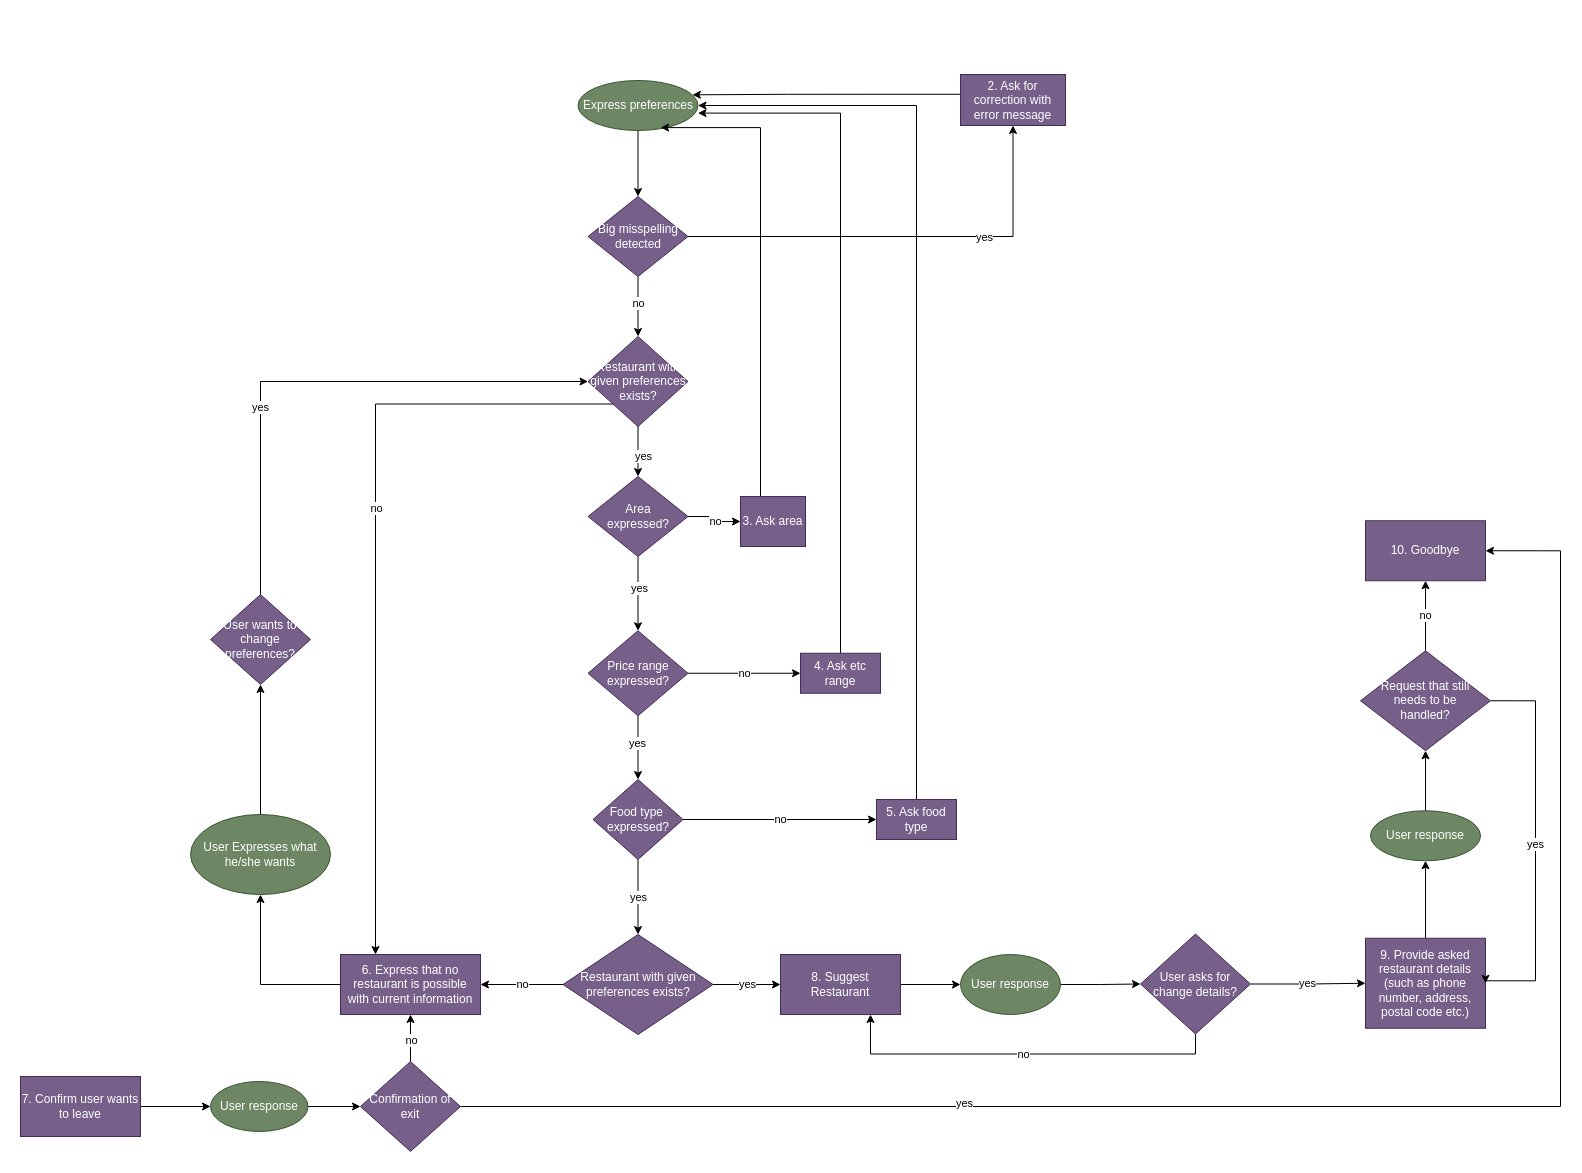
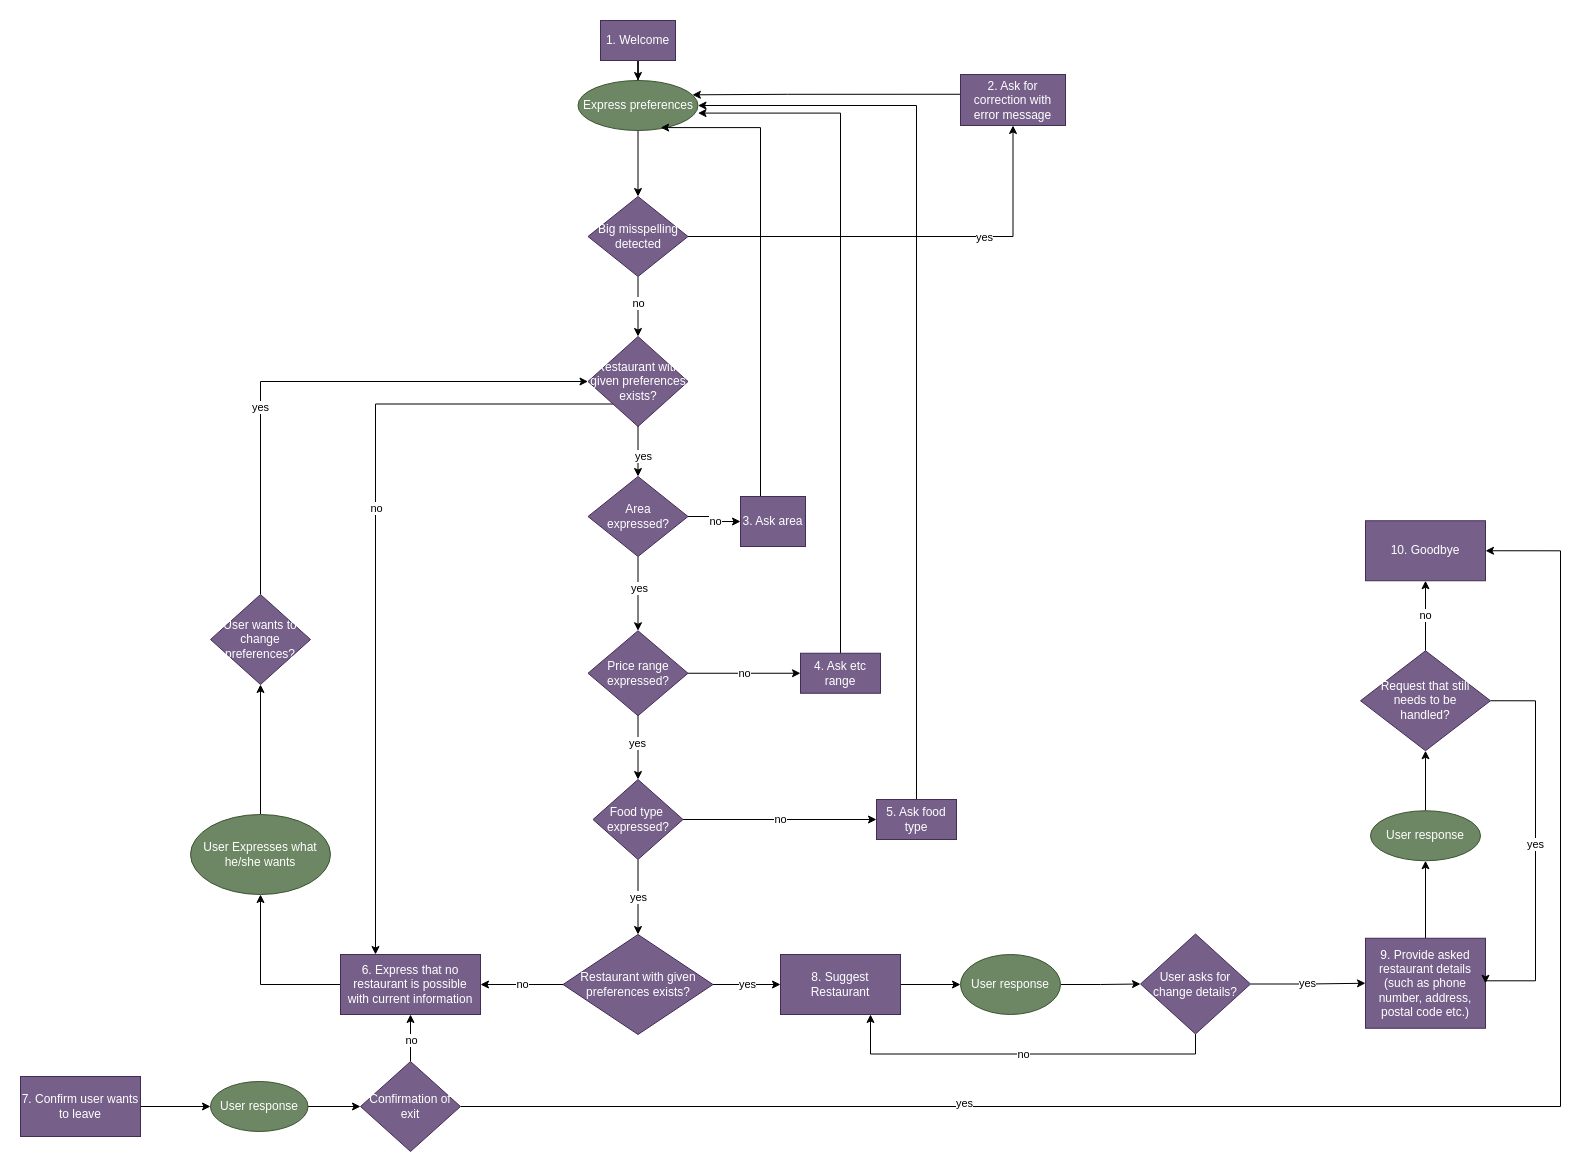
  <mxCell id="0" />
  <mxCell id="1" parent="0" />
+ <mxCell id="2" style="edgeStyle=orthogonalEdgeStyle;rounded=0;orthogonalLoop=1;jettySize=auto;html=1;" parent="1" source="3" target="7" edge="1"><mxGeometry relative="1" as="geometry" /></mxCell>
+ <mxCell id="3" value="1. Welcome" style="rounded=0;whiteSpace=wrap;html=1;fillColor=#76608a;strokeColor=#432D57;fontColor=#ffffff;" parent="1" vertex="1"><mxGeometry x="600" y="20" width="75" height="40" as="geometry" /></mxCell>
  <mxCell id="4" style="edgeStyle=orthogonalEdgeStyle;rounded=0;orthogonalLoop=1;jettySize=auto;html=1;" parent="1" source="5" target="25" edge="1"><mxGeometry relative="1" as="geometry" /></mxCell>
  <mxCell id="5" value="8. Suggest&lt;br&gt;Restaurant" style="rounded=0;whiteSpace=wrap;html=1;fillColor=#76608a;fontColor=#ffffff;strokeColor=#432D57;" parent="1" vertex="1"><mxGeometry x="780" y="954" width="120" height="60" as="geometry" /></mxCell>
  <mxCell id="6" style="edgeStyle=orthogonalEdgeStyle;rounded=0;orthogonalLoop=1;jettySize=auto;html=1;exitX=0.5;exitY=1;exitDx=0;exitDy=0;entryX=0.5;entryY=0;entryDx=0;entryDy=0;" edge="1" parent="1" source="7" target="68"><mxGeometry relative="1" as="geometry" /></mxCell>
  <mxCell id="7" value="Express preferences" style="ellipse;whiteSpace=wrap;html=1;fillColor=#6d8764;fontColor=#ffffff;strokeColor=#3A5431;" parent="1" vertex="1"><mxGeometry x="577.5" y="80" width="120" height="50" as="geometry" /></mxCell>
  <mxCell id="8" style="edgeStyle=orthogonalEdgeStyle;rounded=0;orthogonalLoop=1;jettySize=auto;html=1;exitX=0.5;exitY=1;exitDx=0;exitDy=0;entryX=0.5;entryY=0;entryDx=0;entryDy=0;" parent="1" source="12" target="14" edge="1"><mxGeometry relative="1" as="geometry"><mxPoint x="637.5" y="508" as="targetPoint" /></mxGeometry></mxCell>
  <mxCell id="9" value="yes" style="edgeLabel;html=1;align=center;verticalAlign=middle;resizable=0;points=[];" parent="8" vertex="1" connectable="0"><mxGeometry x="-0.163" y="1" relative="1" as="geometry"><mxPoint as="offset" /></mxGeometry></mxCell>
  <mxCell id="10" style="edgeStyle=orthogonalEdgeStyle;rounded=0;orthogonalLoop=1;jettySize=auto;html=1;exitX=1;exitY=0.5;exitDx=0;exitDy=0;entryX=0;entryY=0.5;entryDx=0;entryDy=0;" edge="1" parent="1" source="12" target="19"><mxGeometry relative="1" as="geometry" /></mxCell>
  <mxCell id="11" value="no" style="edgeLabel;html=1;align=center;verticalAlign=middle;resizable=0;points=[];" vertex="1" connectable="0" parent="10"><mxGeometry x="0.092" y="1" relative="1" as="geometry"><mxPoint x="1" as="offset" /></mxGeometry></mxCell>
  <mxCell id="12" value="Area&lt;br&gt;expressed?" style="rhombus;whiteSpace=wrap;html=1;fillColor=#76608a;fontColor=#ffffff;strokeColor=#432D57;" parent="1" vertex="1"><mxGeometry x="587.5" y="476" width="100" height="80" as="geometry" /></mxCell>
  <mxCell id="13" value="no" style="edgeStyle=orthogonalEdgeStyle;rounded=0;orthogonalLoop=1;jettySize=auto;html=1;" parent="1" source="14" target="21" edge="1"><mxGeometry relative="1" as="geometry" /></mxCell>
  <mxCell id="14" value="Price range&lt;br&gt;expressed?" style="rhombus;whiteSpace=wrap;html=1;fillColor=#76608a;fontColor=#ffffff;strokeColor=#432D57;" parent="1" vertex="1"><mxGeometry x="587.5" y="630.25" width="100" height="85" as="geometry" /></mxCell>
  <mxCell id="15" value="no" style="edgeStyle=orthogonalEdgeStyle;rounded=0;orthogonalLoop=1;jettySize=auto;html=1;" parent="1" source="17" target="23" edge="1"><mxGeometry relative="1" as="geometry" /></mxCell>
  <mxCell id="16" value="yes" style="edgeStyle=orthogonalEdgeStyle;rounded=0;orthogonalLoop=1;jettySize=auto;html=1;entryX=0.5;entryY=0;entryDx=0;entryDy=0;" parent="1" source="17" target="28" edge="1"><mxGeometry relative="1" as="geometry"><mxPoint x="840" y="744" as="targetPoint" /></mxGeometry></mxCell>
  <mxCell id="17" value="Food type&amp;nbsp;&lt;br&gt;expressed?" style="rhombus;whiteSpace=wrap;html=1;fillColor=#76608a;fontColor=#ffffff;strokeColor=#432D57;" parent="1" vertex="1"><mxGeometry x="592.5" y="779" width="90" height="80" as="geometry" /></mxCell>
  <mxCell id="18" style="edgeStyle=orthogonalEdgeStyle;rounded=0;orthogonalLoop=1;jettySize=auto;html=1;exitX=0.25;exitY=0;exitDx=0;exitDy=0;entryX=0.689;entryY=0.942;entryDx=0;entryDy=0;entryPerimeter=0;" edge="1" parent="1" source="19" target="7"><mxGeometry relative="1" as="geometry"><Array as="points"><mxPoint x="760" y="127" /></Array></mxGeometry></mxCell>
  <mxCell id="19" value="3. Ask area" style="rounded=0;whiteSpace=wrap;html=1;fillColor=#76608a;fontColor=#ffffff;strokeColor=#432D57;" parent="1" vertex="1"><mxGeometry x="740" y="496" width="65" height="50" as="geometry" /></mxCell>
  <mxCell id="20" style="edgeStyle=orthogonalEdgeStyle;rounded=0;orthogonalLoop=1;jettySize=auto;html=1;exitX=0.5;exitY=0;exitDx=0;exitDy=0;entryX=1;entryY=0.652;entryDx=0;entryDy=0;entryPerimeter=0;" edge="1" parent="1" source="21" target="7"><mxGeometry relative="1" as="geometry"><mxPoint x="840" y="176" as="targetPoint" /></mxGeometry></mxCell>
  <mxCell id="21" value="4. Ask etc range" style="rounded=0;whiteSpace=wrap;html=1;fillColor=#76608a;fontColor=#ffffff;strokeColor=#432D57;" parent="1" vertex="1"><mxGeometry x="800" y="652.75" width="80" height="40" as="geometry" /></mxCell>
  <mxCell id="22" style="edgeStyle=orthogonalEdgeStyle;rounded=0;orthogonalLoop=1;jettySize=auto;html=1;exitX=0.5;exitY=0;exitDx=0;exitDy=0;entryX=1;entryY=0.5;entryDx=0;entryDy=0;" edge="1" parent="1" source="23" target="7"><mxGeometry relative="1" as="geometry" /></mxCell>
  <mxCell id="23" value="5. Ask food type" style="rounded=0;whiteSpace=wrap;html=1;fillColor=#76608a;fontColor=#ffffff;strokeColor=#432D57;" parent="1" vertex="1"><mxGeometry x="876" y="799" width="80" height="40" as="geometry" /></mxCell>
  <mxCell id="24" value="" style="edgeStyle=orthogonalEdgeStyle;rounded=0;orthogonalLoop=1;jettySize=auto;html=1;" parent="1" source="25" target="31" edge="1"><mxGeometry relative="1" as="geometry" /></mxCell>
  <mxCell id="25" value="User response" style="ellipse;whiteSpace=wrap;html=1;fillColor=#6d8764;fontColor=#ffffff;strokeColor=#3A5431;" parent="1" vertex="1"><mxGeometry x="960" y="954" width="100" height="60" as="geometry" /></mxCell>
  <mxCell id="26" value="yes" style="edgeStyle=orthogonalEdgeStyle;rounded=0;orthogonalLoop=1;jettySize=auto;html=1;" parent="1" source="28" target="5" edge="1"><mxGeometry relative="1" as="geometry" /></mxCell>
  <mxCell id="27" value="no" style="edgeStyle=orthogonalEdgeStyle;rounded=0;orthogonalLoop=1;jettySize=auto;html=1;entryX=1;entryY=0.5;entryDx=0;entryDy=0;" parent="1" source="28" target="33" edge="1"><mxGeometry relative="1" as="geometry"><mxPoint x="690" y="784" as="targetPoint" /></mxGeometry></mxCell>
  <mxCell id="28" value="Restaurant with given preferences exists?" style="rhombus;whiteSpace=wrap;html=1;fillColor=#76608a;fontColor=#ffffff;strokeColor=#432D57;" parent="1" vertex="1"><mxGeometry x="562.5" y="934" width="150" height="100" as="geometry" /></mxCell>
  <mxCell id="29" value="yes" style="edgeStyle=orthogonalEdgeStyle;rounded=0;orthogonalLoop=1;jettySize=auto;html=1;entryX=0;entryY=0.5;entryDx=0;entryDy=0;" parent="1" source="31" target="38" edge="1"><mxGeometry relative="1" as="geometry" /></mxCell>
  <mxCell id="30" value="no" style="edgeStyle=orthogonalEdgeStyle;rounded=0;orthogonalLoop=1;jettySize=auto;html=1;exitX=0.5;exitY=1;exitDx=0;exitDy=0;entryX=0.75;entryY=1;entryDx=0;entryDy=0;" parent="1" source="31" target="5" edge="1"><mxGeometry relative="1" as="geometry" /></mxCell>
  <mxCell id="31" value="User asks for change details?" style="rhombus;whiteSpace=wrap;html=1;fillColor=#76608a;fontColor=#ffffff;strokeColor=#432D57;" parent="1" vertex="1"><mxGeometry x="1140" y="933.5" width="110" height="100" as="geometry" /></mxCell>
  <mxCell id="32" value="" style="edgeStyle=orthogonalEdgeStyle;rounded=0;orthogonalLoop=1;jettySize=auto;html=1;" parent="1" source="33" target="35" edge="1"><mxGeometry relative="1" as="geometry" /></mxCell>
  <mxCell id="33" value="6. Express that no restaurant is possible with current information" style="rounded=0;whiteSpace=wrap;html=1;fillColor=#76608a;fontColor=#ffffff;strokeColor=#432D57;" parent="1" vertex="1"><mxGeometry x="340" y="954" width="140" height="60" as="geometry" /></mxCell>
  <mxCell id="34" value="" style="edgeStyle=orthogonalEdgeStyle;rounded=0;orthogonalLoop=1;jettySize=auto;html=1;" parent="1" source="35" target="48" edge="1"><mxGeometry relative="1" as="geometry" /></mxCell>
  <mxCell id="35" value="User Expresses what he/she wants" style="ellipse;whiteSpace=wrap;html=1;fillColor=#6d8764;fontColor=#ffffff;strokeColor=#3A5431;" parent="1" vertex="1"><mxGeometry x="190" y="814" width="140" height="80" as="geometry" /></mxCell>
  <mxCell id="36" value="10. Goodbye" style="rounded=0;whiteSpace=wrap;html=1;fillColor=#76608a;fontColor=#ffffff;strokeColor=#432D57;" parent="1" vertex="1"><mxGeometry x="1365" y="520.25" width="120" height="60" as="geometry" /></mxCell>
  <mxCell id="37" value="" style="edgeStyle=orthogonalEdgeStyle;rounded=0;orthogonalLoop=1;jettySize=auto;html=1;" parent="1" source="38" target="40" edge="1"><mxGeometry relative="1" as="geometry" /></mxCell>
  <mxCell id="38" value="9. Provide asked restaurant details (such as phone number, address, postal code etc.)" style="rounded=0;whiteSpace=wrap;html=1;fillColor=#76608a;fontColor=#ffffff;strokeColor=#432D57;" parent="1" vertex="1"><mxGeometry x="1365" y="937.75" width="120" height="90" as="geometry" /></mxCell>
  <mxCell id="39" value="" style="edgeStyle=orthogonalEdgeStyle;rounded=0;orthogonalLoop=1;jettySize=auto;html=1;" parent="1" source="40" target="43" edge="1"><mxGeometry relative="1" as="geometry" /></mxCell>
  <mxCell id="40" value="User response" style="ellipse;whiteSpace=wrap;html=1;fillColor=#6d8764;fontColor=#ffffff;strokeColor=#3A5431;" parent="1" vertex="1"><mxGeometry x="1370" y="810.25" width="110" height="50" as="geometry" /></mxCell>
  <mxCell id="41" value="no" style="edgeStyle=orthogonalEdgeStyle;rounded=0;orthogonalLoop=1;jettySize=auto;html=1;" parent="1" source="43" target="36" edge="1"><mxGeometry relative="1" as="geometry" /></mxCell>
  <mxCell id="42" value="yes" style="edgeStyle=orthogonalEdgeStyle;rounded=0;orthogonalLoop=1;jettySize=auto;html=1;exitX=1;exitY=0.5;exitDx=0;exitDy=0;entryX=1;entryY=0.5;entryDx=0;entryDy=0;" parent="1" source="43" target="38" edge="1"><mxGeometry relative="1" as="geometry"><Array as="points"><mxPoint x="1535" y="700.25" /><mxPoint x="1535" y="980.25" /></Array></mxGeometry></mxCell>
  <mxCell id="43" value="Request that still &lt;br&gt;needs to be &lt;br&gt;handled?" style="rhombus;whiteSpace=wrap;html=1;fillColor=#76608a;fontColor=#ffffff;strokeColor=#432D57;" parent="1" vertex="1"><mxGeometry x="1360" y="650.25" width="130" height="100" as="geometry" /></mxCell>
  <mxCell id="44" style="edgeStyle=orthogonalEdgeStyle;rounded=0;orthogonalLoop=1;jettySize=auto;html=1;" parent="1" source="14" target="17" edge="1"><mxGeometry relative="1" as="geometry"><mxPoint x="630" y="606" as="sourcePoint" /><mxPoint x="639" y="749" as="targetPoint" /><Array as="points" /></mxGeometry></mxCell>
  <mxCell id="45" value="yes" style="edgeLabel;html=1;align=center;verticalAlign=middle;resizable=0;points=[];" parent="44" vertex="1" connectable="0"><mxGeometry x="-0.156" y="-1" relative="1" as="geometry"><mxPoint as="offset" /></mxGeometry></mxCell>
  <mxCell id="46" style="edgeStyle=orthogonalEdgeStyle;rounded=0;orthogonalLoop=1;jettySize=auto;html=1;exitX=0.5;exitY=0;exitDx=0;exitDy=0;entryX=0;entryY=0.5;entryDx=0;entryDy=0;" parent="1" source="48" target="54" edge="1"><mxGeometry relative="1" as="geometry" /></mxCell>
  <mxCell id="47" value="yes" style="edgeLabel;html=1;align=center;verticalAlign=middle;resizable=0;points=[];" parent="46" vertex="1" connectable="0"><mxGeometry x="-0.301" y="1" relative="1" as="geometry"><mxPoint y="1" as="offset" /></mxGeometry></mxCell>
  <mxCell id="48" value="User wants to change preferences?" style="rhombus;whiteSpace=wrap;html=1;fillColor=#76608a;strokeColor=#432D57;fontColor=#ffffff;" parent="1" vertex="1"><mxGeometry x="210" y="594" width="100" height="90" as="geometry" /></mxCell>
  <mxCell id="49" style="edgeStyle=orthogonalEdgeStyle;rounded=0;orthogonalLoop=1;jettySize=auto;html=1;exitX=0.5;exitY=1;exitDx=0;exitDy=0;entryX=0.5;entryY=0;entryDx=0;entryDy=0;" parent="1" source="54" target="12" edge="1"><mxGeometry relative="1" as="geometry"><Array as="points"><mxPoint x="638" y="356" /><mxPoint x="638" y="356" /></Array></mxGeometry></mxCell>
  <mxCell id="50" value="yes" style="edgeLabel;html=1;align=center;verticalAlign=middle;resizable=0;points=[];" parent="49" vertex="1" connectable="0"><mxGeometry x="-0.372" y="1" relative="1" as="geometry"><mxPoint as="offset" /></mxGeometry></mxCell>
  <mxCell id="51" value="yes" style="edgeLabel;html=1;align=center;verticalAlign=middle;resizable=0;points=[];" vertex="1" connectable="0" parent="49"><mxGeometry x="0.765" y="5" relative="1" as="geometry"><mxPoint y="1" as="offset" /></mxGeometry></mxCell>
  <mxCell id="52" style="edgeStyle=orthogonalEdgeStyle;rounded=0;orthogonalLoop=1;jettySize=auto;html=1;exitX=0;exitY=1;exitDx=0;exitDy=0;entryX=0.25;entryY=0;entryDx=0;entryDy=0;" parent="1" source="54" target="33" edge="1"><mxGeometry relative="1" as="geometry" /></mxCell>
  <mxCell id="53" value="no" style="edgeLabel;html=1;align=center;verticalAlign=middle;resizable=0;points=[];" parent="52" vertex="1" connectable="0"><mxGeometry x="-0.137" relative="1" as="geometry"><mxPoint y="1" as="offset" /></mxGeometry></mxCell>
  <mxCell id="54" value="Restaurant with given preferences exists?" style="rhombus;whiteSpace=wrap;html=1;fillColor=#76608a;fontColor=#ffffff;strokeColor=#432D57;" parent="1" vertex="1"><mxGeometry x="587.5" y="336" width="100" height="90" as="geometry" /></mxCell>
  <mxCell id="55" style="edgeStyle=orthogonalEdgeStyle;rounded=0;orthogonalLoop=1;jettySize=auto;html=1;exitX=0.5;exitY=0;exitDx=0;exitDy=0;" edge="1" parent="1" source="59" target="33"><mxGeometry relative="1" as="geometry" /></mxCell>
  <mxCell id="56" value="no" style="edgeLabel;html=1;align=center;verticalAlign=middle;resizable=0;points=[];" vertex="1" connectable="0" parent="55"><mxGeometry x="-0.062" relative="1" as="geometry"><mxPoint as="offset" /></mxGeometry></mxCell>
  <mxCell id="57" style="edgeStyle=orthogonalEdgeStyle;rounded=0;orthogonalLoop=1;jettySize=auto;html=1;exitX=1;exitY=0.5;exitDx=0;exitDy=0;entryX=1;entryY=0.5;entryDx=0;entryDy=0;" edge="1" parent="1" source="59" target="36"><mxGeometry relative="1" as="geometry"><Array as="points"><mxPoint x="1560" y="1106" /><mxPoint x="1560" y="550" /></Array></mxGeometry></mxCell>
  <mxCell id="58" value="yes" style="edgeLabel;html=1;align=center;verticalAlign=middle;resizable=0;points=[];" vertex="1" connectable="0" parent="57"><mxGeometry x="-0.419" y="4" relative="1" as="geometry"><mxPoint as="offset" /></mxGeometry></mxCell>
  <mxCell id="59" value="Confirmation of exit" style="rhombus;whiteSpace=wrap;html=1;fillColor=#76608a;fontColor=#ffffff;strokeColor=#432D57;" vertex="1" parent="1"><mxGeometry x="360" y="1061" width="100" height="90" as="geometry" /></mxCell>
  <mxCell id="60" style="edgeStyle=orthogonalEdgeStyle;rounded=0;orthogonalLoop=1;jettySize=auto;html=1;exitX=1;exitY=0.5;exitDx=0;exitDy=0;" edge="1" parent="1" source="61" target="63"><mxGeometry relative="1" as="geometry" /></mxCell>
  <mxCell id="61" value="7. Confirm user wants to leave" style="rounded=0;whiteSpace=wrap;html=1;fillColor=#76608a;fontColor=#ffffff;strokeColor=#432D57;" vertex="1" parent="1"><mxGeometry x="20" y="1076" width="120" height="60" as="geometry" /></mxCell>
  <mxCell id="62" style="edgeStyle=orthogonalEdgeStyle;rounded=0;orthogonalLoop=1;jettySize=auto;html=1;exitX=1;exitY=0.5;exitDx=0;exitDy=0;" edge="1" parent="1" source="63" target="59"><mxGeometry relative="1" as="geometry" /></mxCell>
  <mxCell id="63" value="User response" style="ellipse;whiteSpace=wrap;html=1;fillColor=#6d8764;fontColor=#ffffff;strokeColor=#3A5431;" vertex="1" parent="1"><mxGeometry x="210" y="1081" width="97.5" height="50" as="geometry" /></mxCell>
  <mxCell id="64" style="edgeStyle=orthogonalEdgeStyle;rounded=0;orthogonalLoop=1;jettySize=auto;html=1;exitX=0.5;exitY=1;exitDx=0;exitDy=0;entryX=0.5;entryY=0;entryDx=0;entryDy=0;" edge="1" parent="1" source="68" target="54"><mxGeometry relative="1" as="geometry" /></mxCell>
  <mxCell id="65" value="no" style="edgeLabel;html=1;align=center;verticalAlign=middle;resizable=0;points=[];" vertex="1" connectable="0" parent="64"><mxGeometry x="-0.143" relative="1" as="geometry"><mxPoint as="offset" /></mxGeometry></mxCell>
  <mxCell id="66" style="edgeStyle=orthogonalEdgeStyle;rounded=0;orthogonalLoop=1;jettySize=auto;html=1;exitX=1;exitY=0.5;exitDx=0;exitDy=0;entryX=0.5;entryY=1;entryDx=0;entryDy=0;" edge="1" parent="1" source="68" target="70"><mxGeometry relative="1" as="geometry" /></mxCell>
  <mxCell id="67" value="yes" style="edgeLabel;html=1;align=center;verticalAlign=middle;resizable=0;points=[];" vertex="1" connectable="0" parent="66"><mxGeometry x="0.358" relative="1" as="geometry"><mxPoint as="offset" /></mxGeometry></mxCell>
  <mxCell id="68" value="Big misspelling detected" style="rhombus;whiteSpace=wrap;html=1;fillColor=#76608a;fontColor=#ffffff;strokeColor=#432D57;" vertex="1" parent="1"><mxGeometry x="587.5" y="196" width="100" height="80" as="geometry" /></mxCell>
  <mxCell id="69" style="edgeStyle=orthogonalEdgeStyle;rounded=0;orthogonalLoop=1;jettySize=auto;html=1;exitX=0;exitY=0.25;exitDx=0;exitDy=0;entryX=1;entryY=0;entryDx=0;entryDy=0;" edge="1" parent="1"><mxGeometry relative="1" as="geometry"><mxPoint x="972" y="93.75" as="sourcePoint" /><mxPoint x="691.926" y="94.322" as="targetPoint" /><Array as="points"><mxPoint x="787" y="94" /></Array></mxGeometry></mxCell>
  <mxCell id="70" value="2. Ask for correction with error message" style="rounded=0;whiteSpace=wrap;html=1;fillColor=#76608a;strokeColor=#432D57;fontColor=#ffffff;" vertex="1" parent="1"><mxGeometry x="960" y="74" width="105" height="51" as="geometry" /></mxCell>
